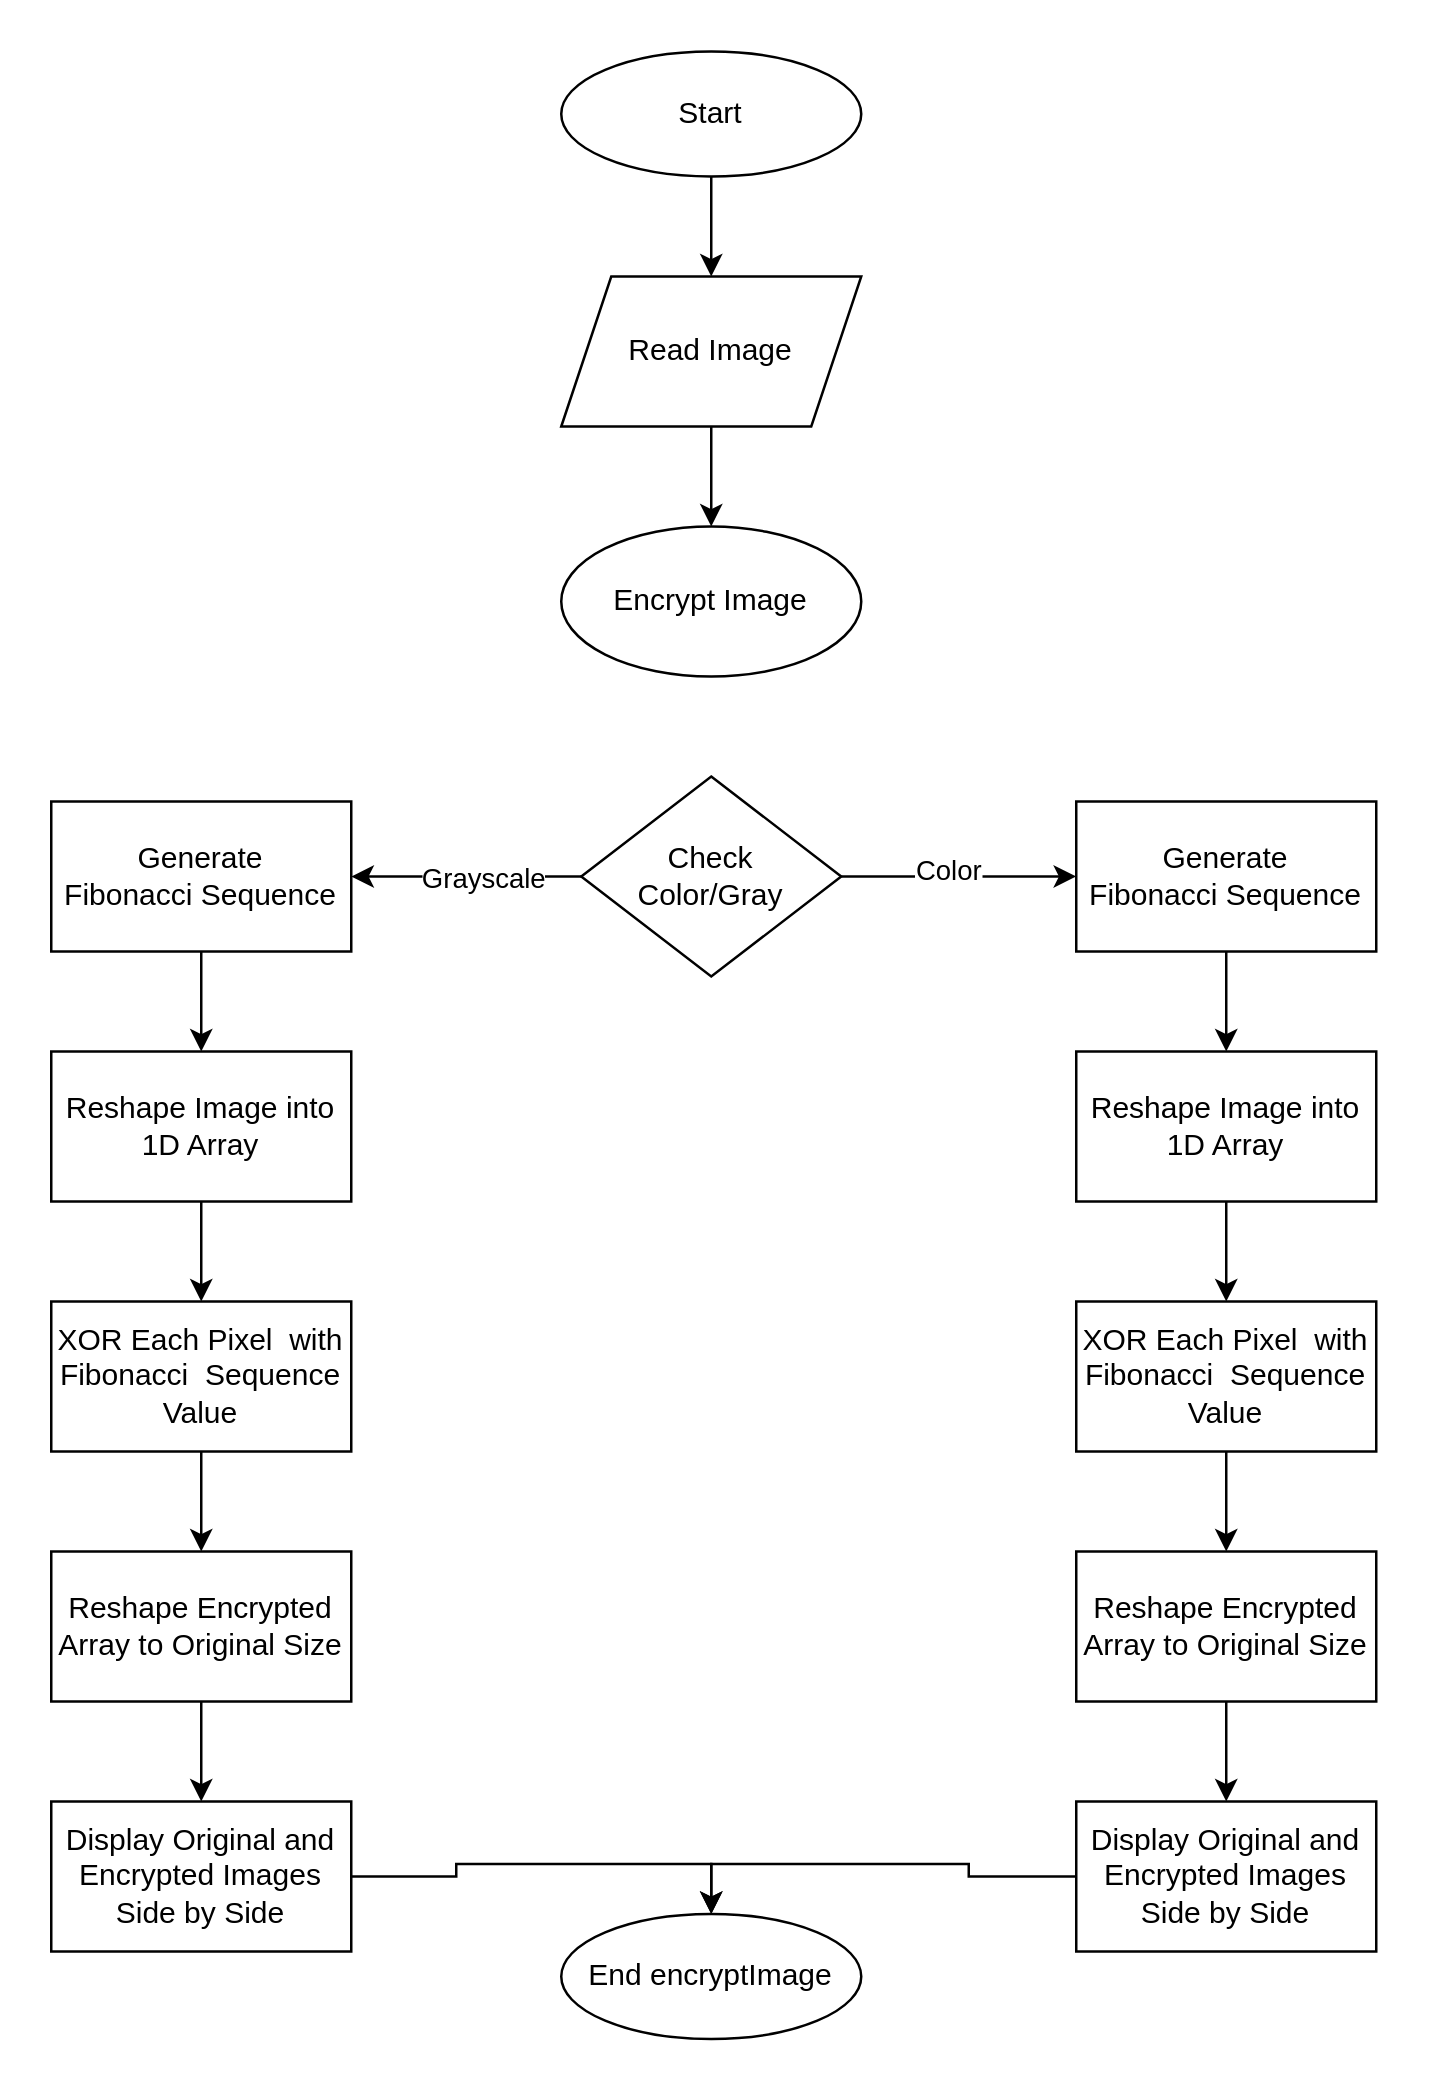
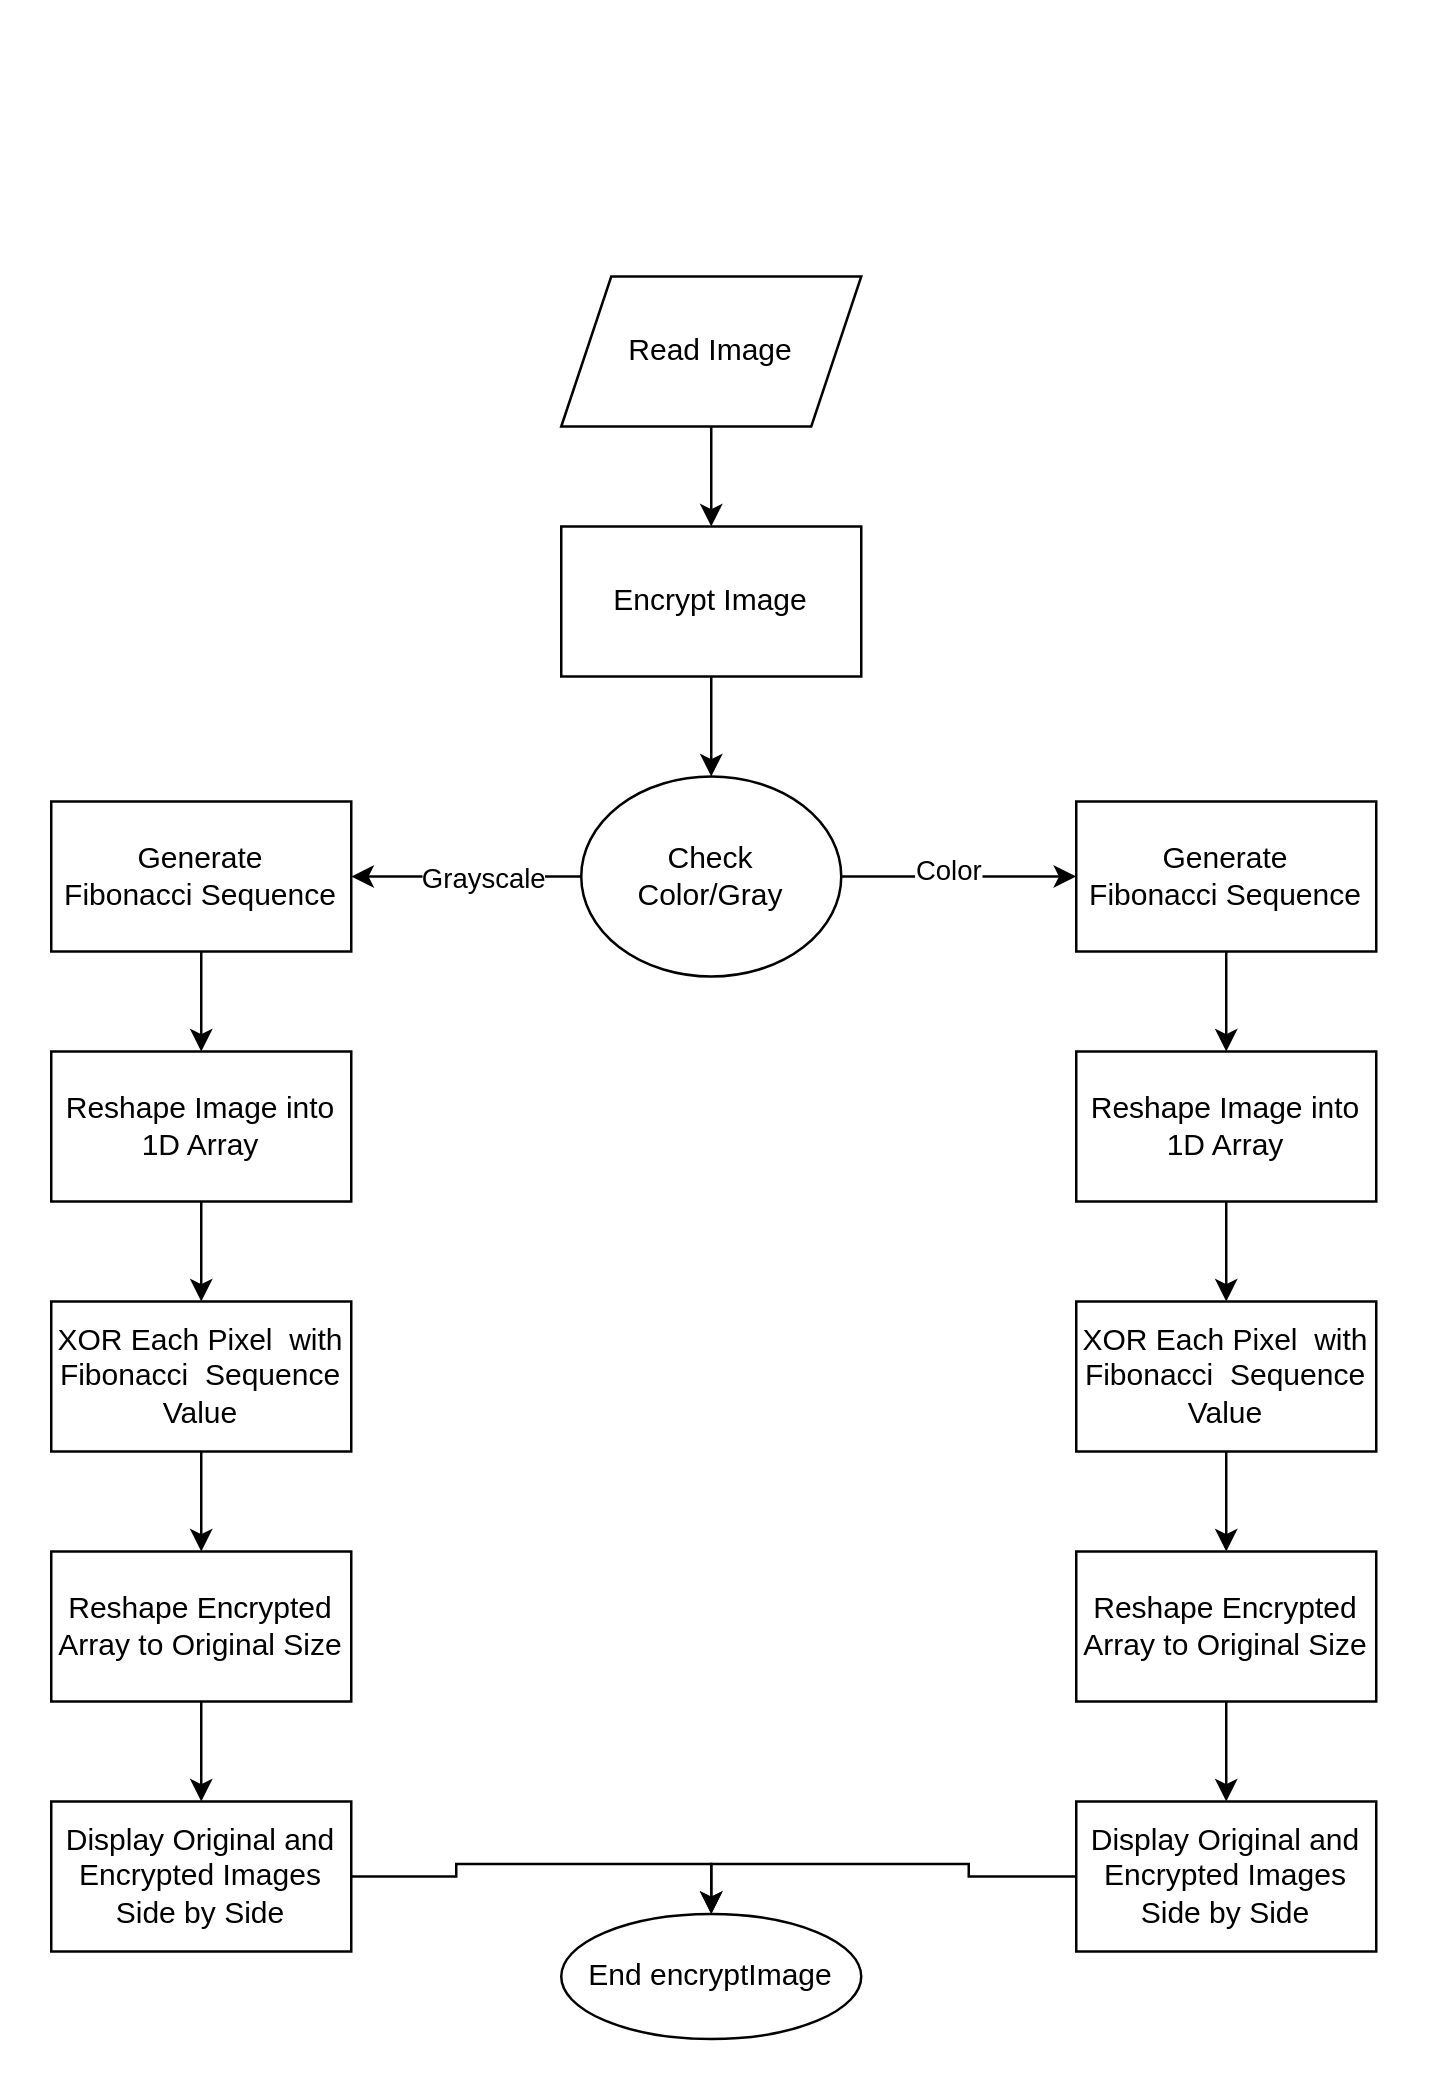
  <mxCell id="0" />
  <mxCell id="1" parent="0" />
- <mxCell id="2" value="" style="edgeStyle=orthogonalEdgeStyle;rounded=0;orthogonalLoop=1;jettySize=auto;html=1;" edge="1" parent="1" source="3" target="5"><mxGeometry relative="1" as="geometry" /></mxCell>
- <mxCell id="3" value="Start" style="ellipse;whiteSpace=wrap;html=1;" vertex="1" parent="1"><mxGeometry x="224" y="20" width="120" height="50" as="geometry" /></mxCell>
  <mxCell id="4" value="" style="edgeStyle=orthogonalEdgeStyle;rounded=0;orthogonalLoop=1;jettySize=auto;html=1;" edge="1" parent="1" source="5" target="7"><mxGeometry relative="1" as="geometry" /></mxCell>
  <mxCell id="5" value="Read Image" style="shape=parallelogram;perimeter=parallelogramPerimeter;whiteSpace=wrap;html=1;fixedSize=1;" vertex="1" parent="1"><mxGeometry x="224" y="110" width="120" height="60" as="geometry" /></mxCell>
- <mxCell id="7" value="Encrypt Image" style="ellipse;whiteSpace=wrap;html=1;" vertex="1" parent="1"><mxGeometry x="224" y="210" width="120" height="60" as="geometry" /></mxCell>
+ <mxCell id="6" value="" style="edgeStyle=orthogonalEdgeStyle;rounded=0;orthogonalLoop=1;jettySize=auto;html=1;" edge="1" parent="1" source="7" target="12"><mxGeometry relative="1" as="geometry" /></mxCell>
+ <mxCell id="7" value="Encrypt Image" style="whiteSpace=wrap;html=1;" vertex="1" parent="1"><mxGeometry x="224" y="210" width="120" height="60" as="geometry" /></mxCell>
  <mxCell id="8" value="" style="edgeStyle=orthogonalEdgeStyle;rounded=0;orthogonalLoop=1;jettySize=auto;html=1;" edge="1" parent="1" source="12" target="14"><mxGeometry relative="1" as="geometry" /></mxCell>
  <mxCell id="9" value="Grayscale" style="edgeLabel;html=1;align=center;verticalAlign=middle;resizable=0;points=[];" vertex="1" connectable="0" parent="8"><mxGeometry x="-0.133" relative="1" as="geometry"><mxPoint as="offset" /></mxGeometry></mxCell>
  <mxCell id="10" style="edgeStyle=orthogonalEdgeStyle;rounded=0;orthogonalLoop=1;jettySize=auto;html=1;exitX=1;exitY=0.5;exitDx=0;exitDy=0;entryX=0;entryY=0.5;entryDx=0;entryDy=0;" edge="1" parent="1" source="12" target="16"><mxGeometry relative="1" as="geometry" /></mxCell>
  <mxCell id="11" value="Color" style="edgeLabel;html=1;align=center;verticalAlign=middle;resizable=0;points=[];" vertex="1" connectable="0" parent="10"><mxGeometry x="-0.114" y="3" relative="1" as="geometry"><mxPoint as="offset" /></mxGeometry></mxCell>
- <mxCell id="12" value="Check&lt;br&gt;Color/Gray" style="rhombus;whiteSpace=wrap;html=1;" vertex="1" parent="1"><mxGeometry x="232" y="310" width="104" height="80" as="geometry" /></mxCell>
+ <mxCell id="12" value="Check&lt;br&gt;Color/Gray" style="ellipse;whiteSpace=wrap;html=1;" vertex="1" parent="1"><mxGeometry x="232" y="310" width="104" height="80" as="geometry" /></mxCell>
  <mxCell id="13" value="" style="edgeStyle=orthogonalEdgeStyle;rounded=0;orthogonalLoop=1;jettySize=auto;html=1;" edge="1" parent="1" source="14" target="18"><mxGeometry relative="1" as="geometry" /></mxCell>
  <mxCell id="14" value="Generate Fibonacci&amp;nbsp;Sequence" style="whiteSpace=wrap;html=1;" vertex="1" parent="1"><mxGeometry x="20" y="320" width="120" height="60" as="geometry" /></mxCell>
  <mxCell id="15" style="edgeStyle=orthogonalEdgeStyle;rounded=0;orthogonalLoop=1;jettySize=auto;html=1;exitX=0.5;exitY=1;exitDx=0;exitDy=0;entryX=0.5;entryY=0;entryDx=0;entryDy=0;" edge="1" parent="1" source="16" target="20"><mxGeometry relative="1" as="geometry" /></mxCell>
  <mxCell id="16" value="Generate Fibonacci&amp;nbsp;Sequence" style="whiteSpace=wrap;html=1;" vertex="1" parent="1"><mxGeometry x="430" y="320" width="120" height="60" as="geometry" /></mxCell>
  <mxCell id="17" value="" style="edgeStyle=orthogonalEdgeStyle;rounded=0;orthogonalLoop=1;jettySize=auto;html=1;" edge="1" parent="1" source="18" target="22"><mxGeometry relative="1" as="geometry" /></mxCell>
  <mxCell id="18" value="Reshape Image&amp;nbsp;into 1D Array" style="whiteSpace=wrap;html=1;" vertex="1" parent="1"><mxGeometry x="20" y="420" width="120" height="60" as="geometry" /></mxCell>
  <mxCell id="19" style="edgeStyle=orthogonalEdgeStyle;rounded=0;orthogonalLoop=1;jettySize=auto;html=1;exitX=0.5;exitY=1;exitDx=0;exitDy=0;entryX=0.5;entryY=0;entryDx=0;entryDy=0;" edge="1" parent="1" source="20" target="24"><mxGeometry relative="1" as="geometry" /></mxCell>
  <mxCell id="20" value="Reshape Image&amp;nbsp;into 1D Array" style="whiteSpace=wrap;html=1;" vertex="1" parent="1"><mxGeometry x="430" y="420" width="120" height="60" as="geometry" /></mxCell>
  <mxCell id="21" value="" style="edgeStyle=orthogonalEdgeStyle;rounded=0;orthogonalLoop=1;jettySize=auto;html=1;" edge="1" parent="1" source="22" target="26"><mxGeometry relative="1" as="geometry" /></mxCell>
  <mxCell id="22" value="XOR Each Pixel&amp;nbsp; with Fibonacci&amp;nbsp; Sequence Value" style="whiteSpace=wrap;html=1;" vertex="1" parent="1"><mxGeometry x="20" y="520" width="120" height="60" as="geometry" /></mxCell>
  <mxCell id="23" style="edgeStyle=orthogonalEdgeStyle;rounded=0;orthogonalLoop=1;jettySize=auto;html=1;exitX=0.5;exitY=1;exitDx=0;exitDy=0;entryX=0.5;entryY=0;entryDx=0;entryDy=0;" edge="1" parent="1" source="24" target="28"><mxGeometry relative="1" as="geometry" /></mxCell>
  <mxCell id="24" value="XOR Each Pixel&amp;nbsp; with Fibonacci&amp;nbsp; Sequence Value" style="whiteSpace=wrap;html=1;" vertex="1" parent="1"><mxGeometry x="430" y="520" width="120" height="60" as="geometry" /></mxCell>
  <mxCell id="25" value="" style="edgeStyle=orthogonalEdgeStyle;rounded=0;orthogonalLoop=1;jettySize=auto;html=1;" edge="1" parent="1" source="26" target="30"><mxGeometry relative="1" as="geometry" /></mxCell>
  <mxCell id="26" value="Reshape Encrypted Array to Original Size" style="whiteSpace=wrap;html=1;" vertex="1" parent="1"><mxGeometry x="20" y="620" width="120" height="60" as="geometry" /></mxCell>
  <mxCell id="27" style="edgeStyle=orthogonalEdgeStyle;rounded=0;orthogonalLoop=1;jettySize=auto;html=1;exitX=0.5;exitY=1;exitDx=0;exitDy=0;entryX=0.5;entryY=0;entryDx=0;entryDy=0;" edge="1" parent="1" source="28" target="32"><mxGeometry relative="1" as="geometry" /></mxCell>
  <mxCell id="28" value="Reshape Encrypted Array to Original Size" style="whiteSpace=wrap;html=1;" vertex="1" parent="1"><mxGeometry x="430" y="620" width="120" height="60" as="geometry" /></mxCell>
  <mxCell id="29" style="edgeStyle=orthogonalEdgeStyle;rounded=0;orthogonalLoop=1;jettySize=auto;html=1;exitX=1;exitY=0.5;exitDx=0;exitDy=0;entryX=0.5;entryY=0;entryDx=0;entryDy=0;" edge="1" parent="1" source="30" target="33"><mxGeometry relative="1" as="geometry" /></mxCell>
  <mxCell id="30" value="Display Original and Encrypted Images Side by Side" style="whiteSpace=wrap;html=1;" vertex="1" parent="1"><mxGeometry x="20" y="720" width="120" height="60" as="geometry" /></mxCell>
  <mxCell id="31" style="edgeStyle=orthogonalEdgeStyle;rounded=0;orthogonalLoop=1;jettySize=auto;html=1;exitX=0;exitY=0.5;exitDx=0;exitDy=0;entryX=0.5;entryY=0;entryDx=0;entryDy=0;" edge="1" parent="1" source="32" target="33"><mxGeometry relative="1" as="geometry" /></mxCell>
  <mxCell id="32" value="Display Original and Encrypted Images Side by Side" style="whiteSpace=wrap;html=1;" vertex="1" parent="1"><mxGeometry x="430" y="720" width="120" height="60" as="geometry" /></mxCell>
  <mxCell id="33" value="End encryptImage" style="ellipse;whiteSpace=wrap;html=1;" vertex="1" parent="1"><mxGeometry x="224" y="765" width="120" height="50" as="geometry" /></mxCell>
